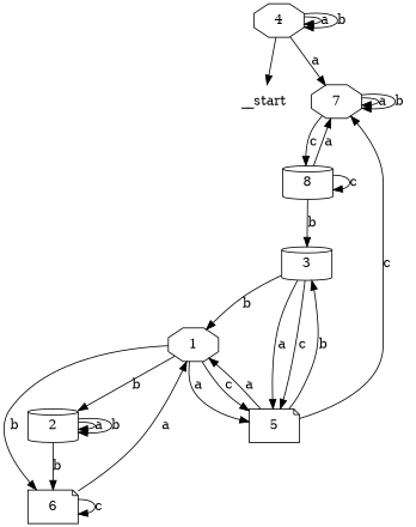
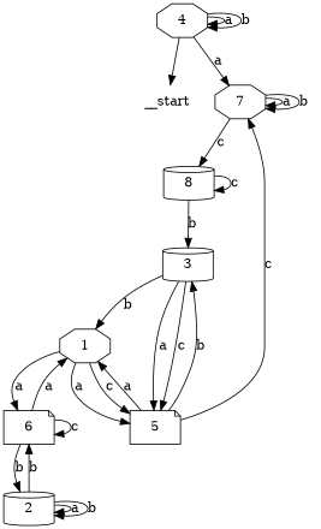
  digraph {
    node [shape=octagon]
    __start [shape=none]
    n2 [label=4]
    n3 [label=7]
    n4 [label=8 shape=cylinder]
    n5 [label=3 shape=cylinder]
    n6 [label=1]
    n7 [label=5 shape=note]
    n8 [label=6 shape=note]
    n9 [label=2 shape=cylinder]
    n2 -> __start
    n2 -> n2 [label=a]
    n2 -> n2 [label=b]
    n2 -> n3 [label=a]
    n3 -> n3 [label=a]
    n3 -> n3 [label=b]
    n3 -> n4 [label=c]
-   n4 -> n3 [label=a]
    n4 -> n4 [label=c]
    n4 -> n5 [label=b]
    n5 -> n6 [label=b]
    n5 -> n7 [label=a]
    n5 -> n7 [label=c]
    n6 -> n7 [label=a]
    n6 -> n7 [label=c]
-   n6 -> n8 [label=b]
+   n6 -> n8 [label=a]
    n7 -> n3 [label=c]
    n7 -> n5 [label=b]
    n7 -> n6 [label=a]
    n8 -> n6 [label=a]
    n8 -> n8 [label=c]
-   n6 -> n9 [label=b]
+   n8 -> n9 [label=b]
    n9 -> n8 [label=b]
    n9 -> n9 [label=a]
    n9 -> n9 [label=b]
  }
